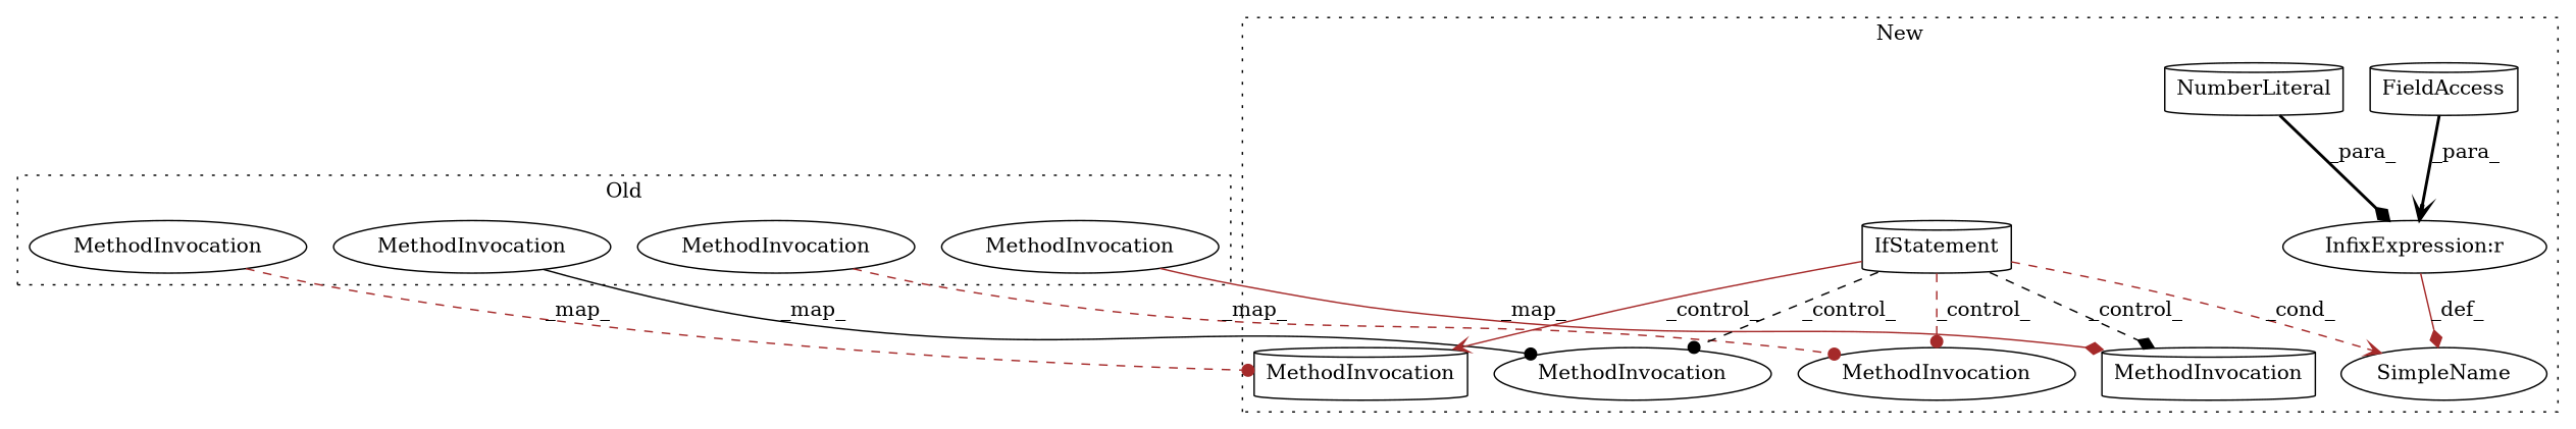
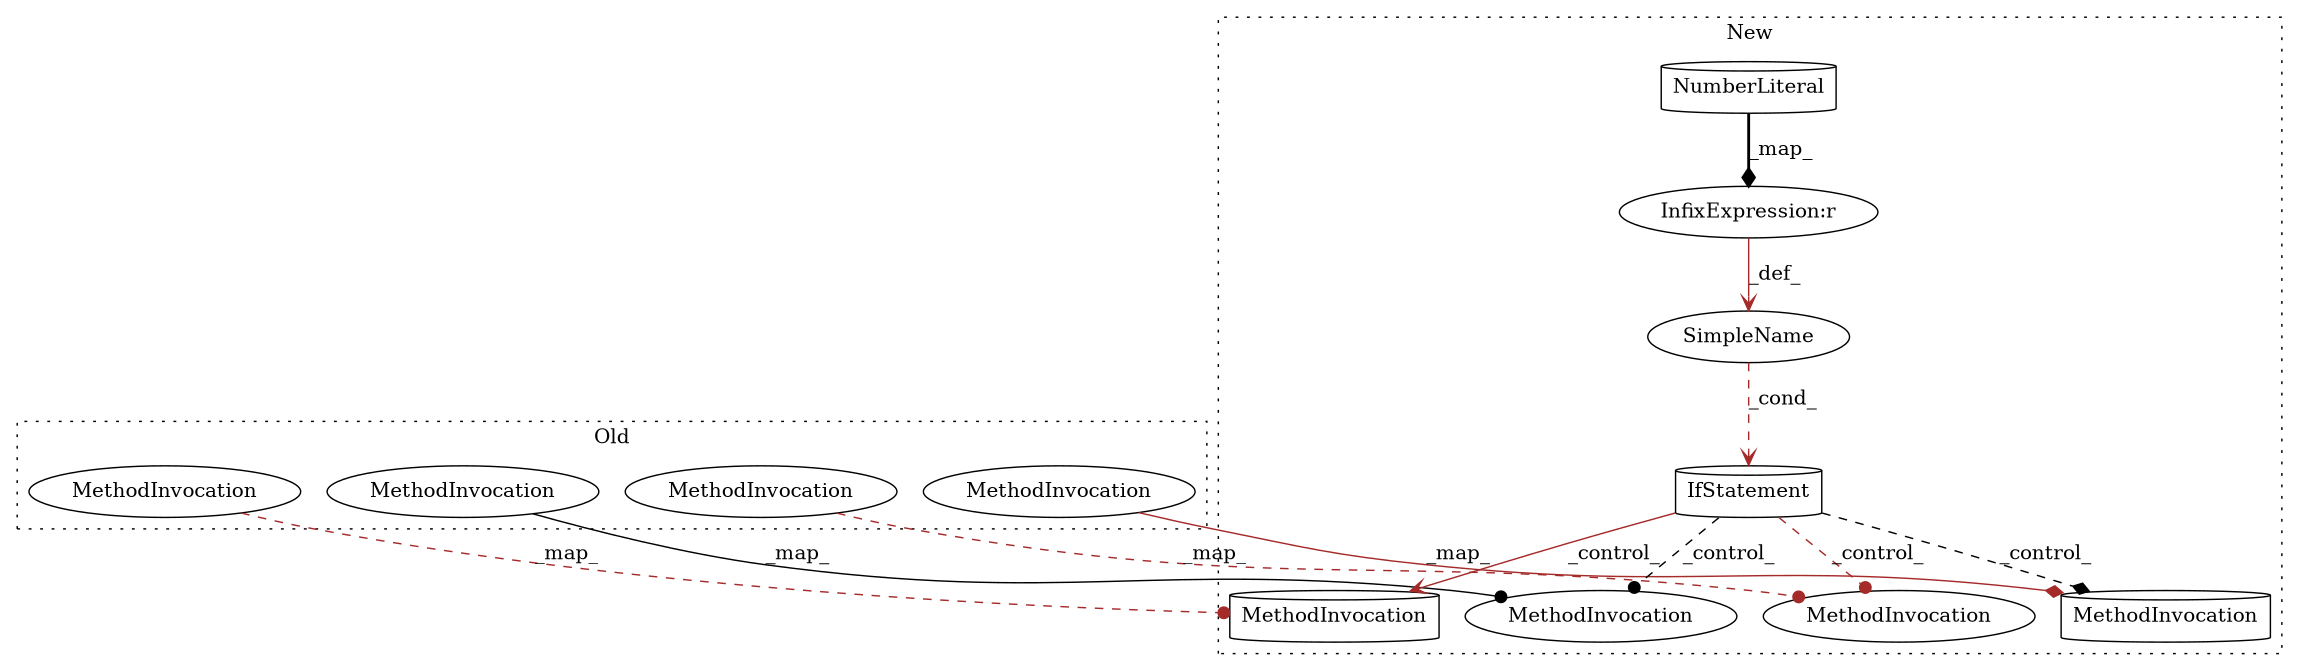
  digraph {
    node [a=32 l="9,1" shape=ellipse]
    edge [arrowhead=dot color=brown style=dashed]
    n1 [l="7,1" label=MethodInvocation s="115190,115219"]
    n2 [l="11,1" label=MethodInvocation s="114840,114911"]
    n3 [label=MethodInvocation s="115026,115045"]
    n4 [label=MethodInvocation s="115067,115077"]
-   n5 [a=22 l=4 label=FieldAccess s=114790 shape=cylinder]
    n6 [a=25 l="4,2" label=IfStatement s="114786,114798" shape=cylinder]
    n7 [l="11,1" label=MethodInvocation s="115199,115270"]
    n8 [label=MethodInvocation s="115391,115410"]
    n9 [label=MethodInvocation s="115434,115444" shape=cylinder]
    n10 [l="7,1" label=MethodInvocation s="115561,115590" shape=cylinder]
    n11 [a=34 l=1 label=NumberLiteral s=114797 shape=cylinder]
    n12 [a=42 label=SimpleName l=""]
    n13 [a=27 l=3 label="InfixExpression:r" s=114794]
    subgraph cluster_1 {
      label=Old
      style=dotted
      n1
      n2
      n3
      n4
    }
    subgraph cluster_2 {
      label=New
      style=dotted
-     n5
      n6
      n7
      n8
      n9
      n10
      n11
      n12
      n13
    }
    n1 -> n10 [label=_map_]
    n2 -> n7 [color=black label=_map_ style=solid]
    n3 -> n8 [label=_map_]
    n4 -> n9 [arrowhead=diamond label=_map_ style=solid]
-   n5 -> n13 [arrowhead=vee color=black label=_para_ style=bold]
    n6 -> n7 [color=black label=_control_]
    n6 -> n8 [label=_control_]
    n6 -> n9 [arrowhead=diamond color=black label=_control_]
    n6 -> n10 [arrowhead=vee label=_control_ style=solid]
-   n11 -> n13 [arrowhead=diamond color=black label=_para_ style=bold]
-   n6 -> n12 [arrowhead=vee label=_cond_]
-   n13 -> n12 [arrowhead=diamond label=_def_ style=solid]
+   n11 -> n13 [arrowhead=diamond color=black label=_map_ style=bold]
+   n12 -> n6 [arrowhead=vee label=_cond_]
+   n13 -> n12 [arrowhead=vee label=_def_ style=solid]
  }
